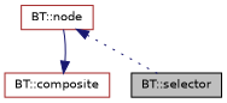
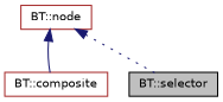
  digraph {
    node [color=brown fillcolor=white fontname=Helvetica fontsize=10 shape=record style=filled]
    edge [color=midnightblue dir=back fontname=Helvetica fontsize=10 labelfontname=Helvetica labelfontsize=10]
    n1 [color=black fillcolor=grey75 fontcolor=black height=0.2 label="BT::selector" width=0.4]
    n2 [height=0.2 label="BT::composite" width=0.4]
    n3 [height=0.2 label="BT::node" width=0.4]
    n3 -> n1 [style=dotted]
-   n2 -> n3 [style=solid]
+   n3 -> n2 [style=solid]
  }
